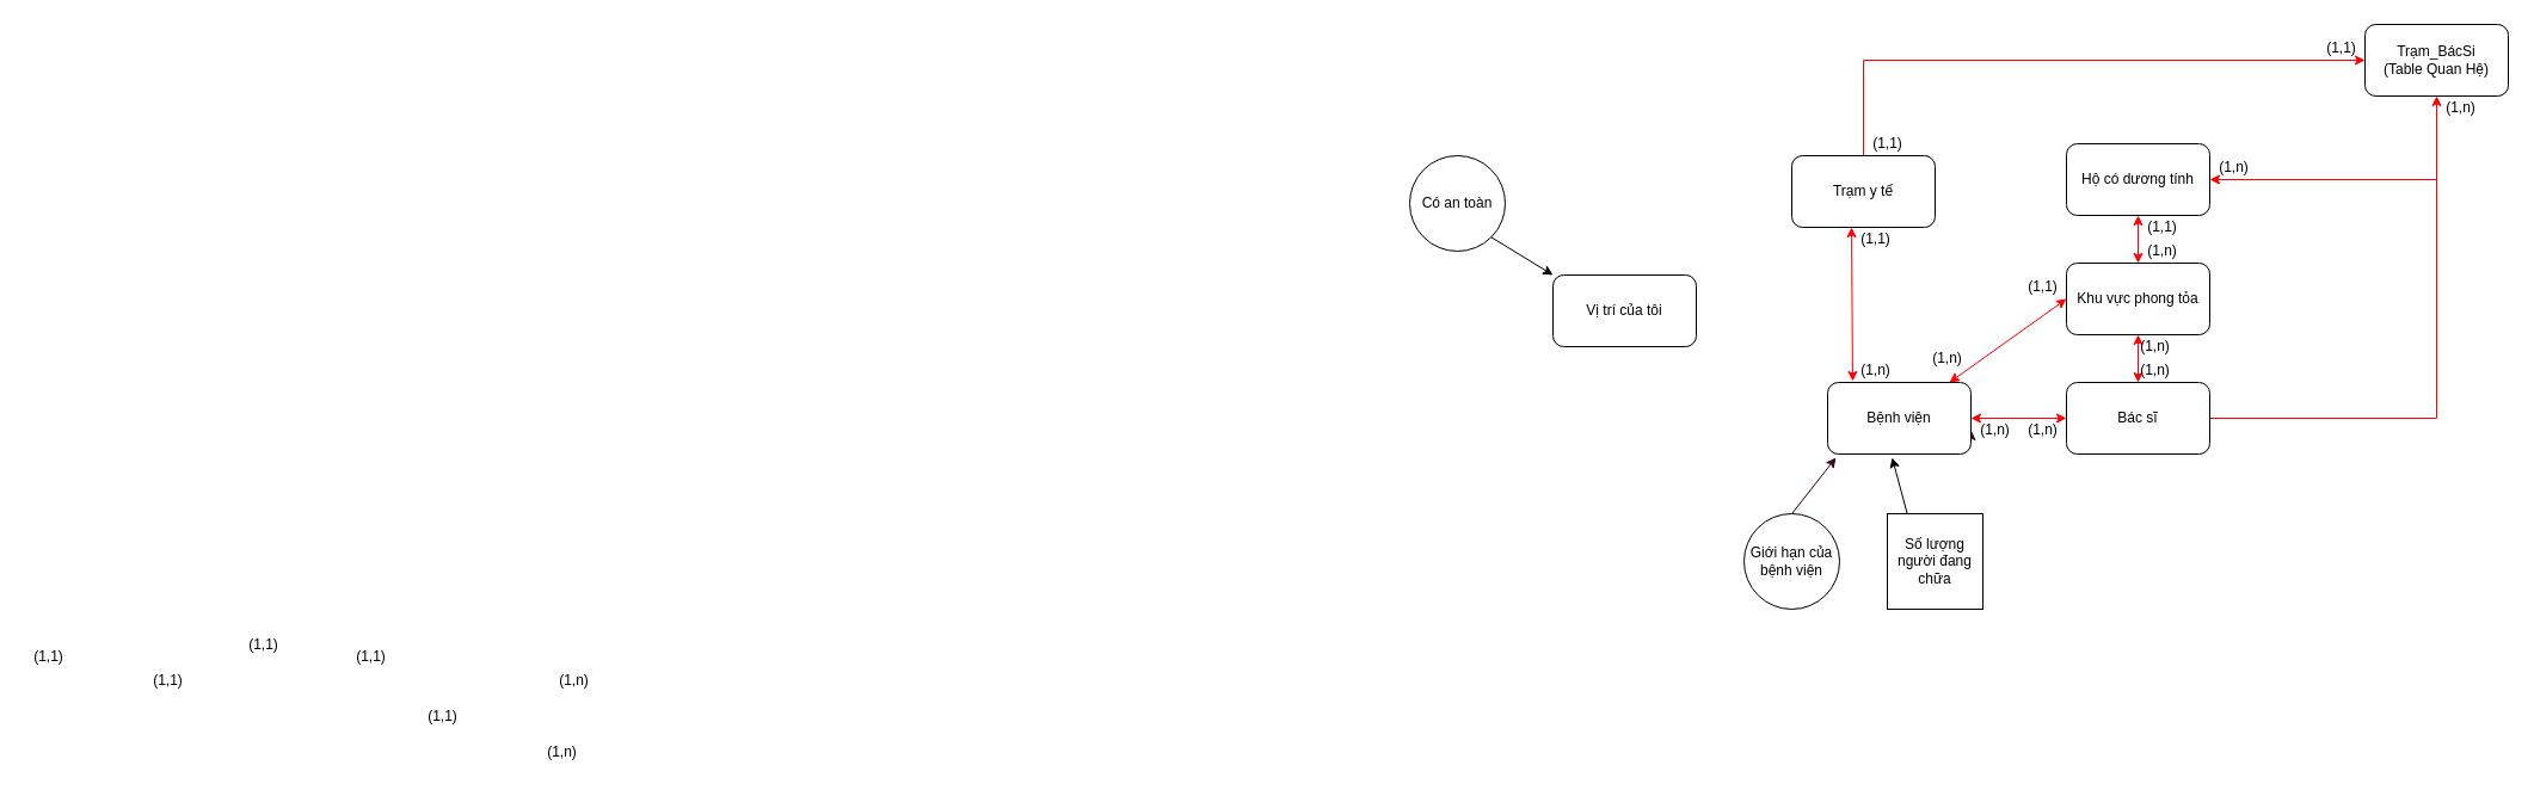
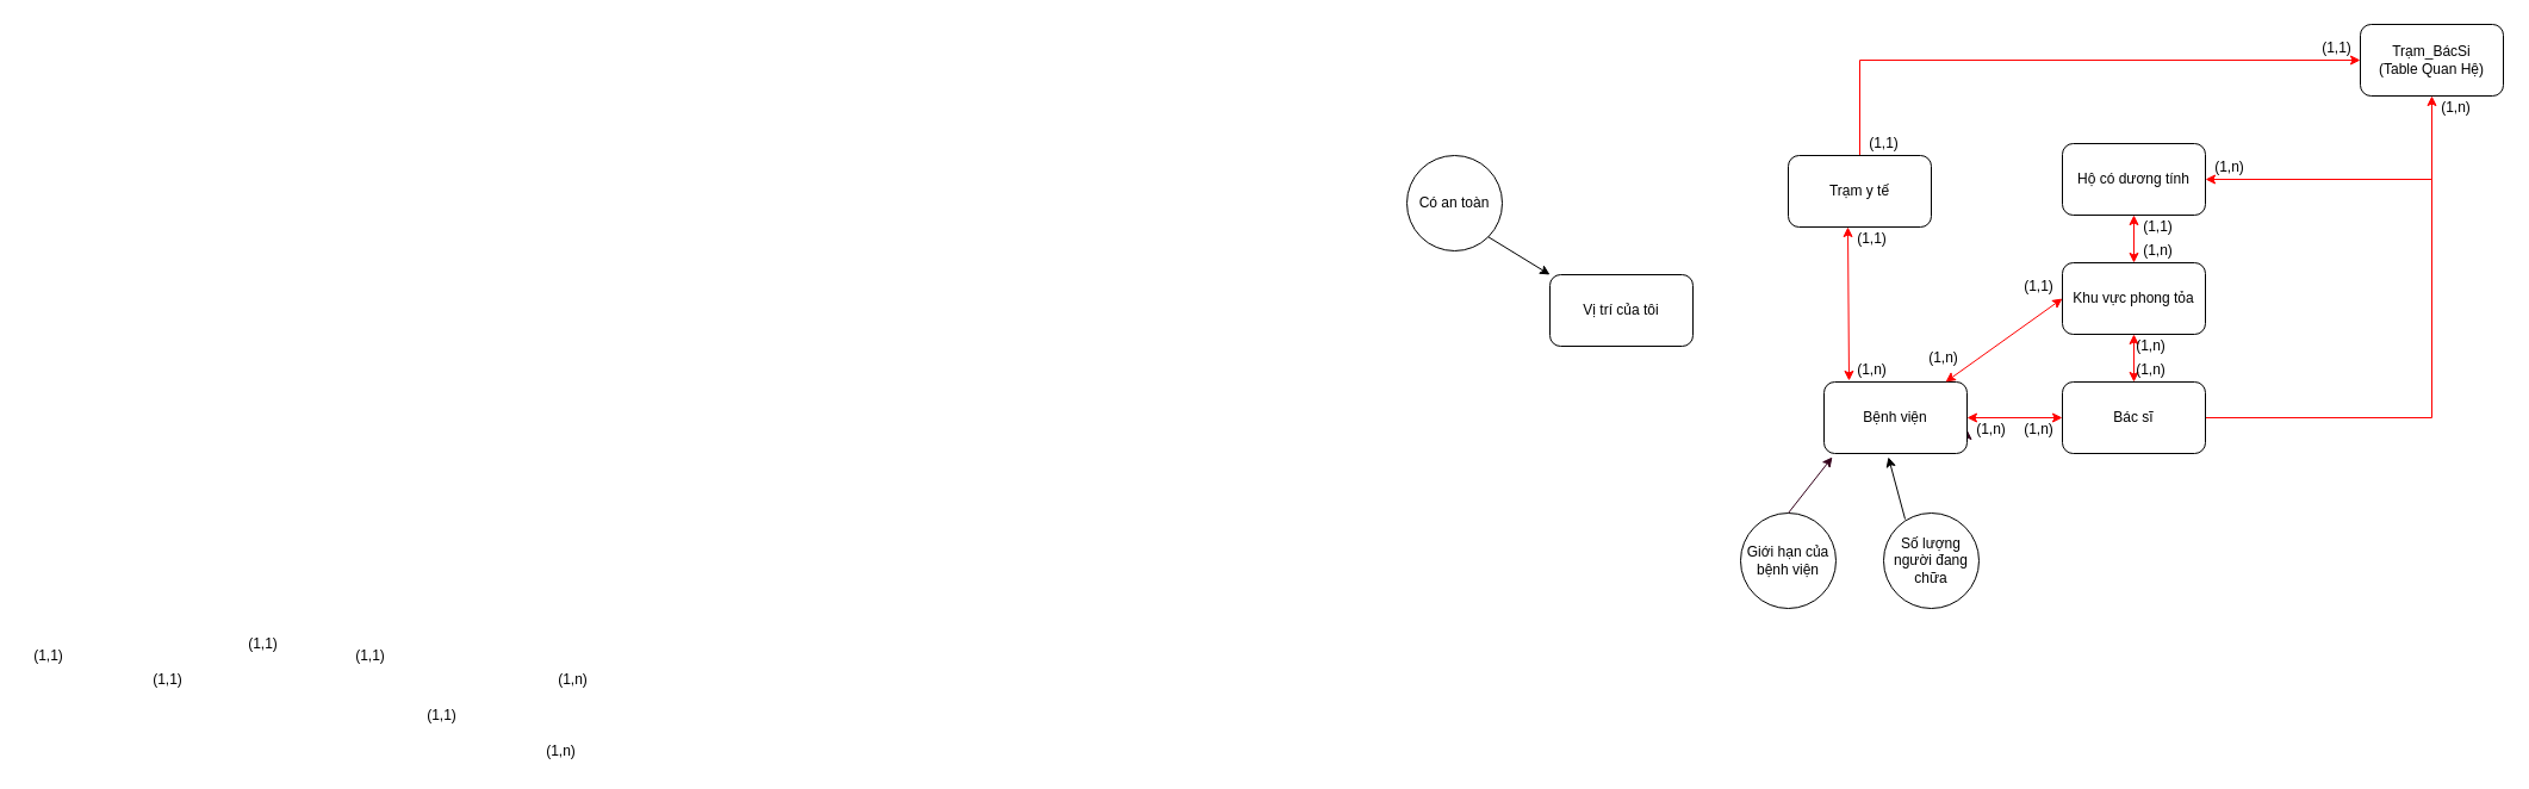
  <mxCell id="0" />
  <mxCell id="1" parent="0" />
  <mxCell id="2" value="Vị trí của tôi" style="rounded=1;whiteSpace=wrap;html=1;" vertex="1" parent="1"><mxGeometry x="1300" y="230" width="120" height="60" as="geometry" /></mxCell>
  <mxCell id="3" value="Có an toàn" style="ellipse;whiteSpace=wrap;html=1;aspect=fixed;" vertex="1" parent="1"><mxGeometry x="1180" y="130" width="80" height="80" as="geometry" /></mxCell>
  <mxCell id="4" value="" style="endArrow=classic;html=1;rounded=0;exitX=1;exitY=1;exitDx=0;exitDy=0;entryX=0;entryY=0;entryDx=0;entryDy=0;" edge="1" parent="1" source="3" target="2"><mxGeometry width="50" height="50" relative="1" as="geometry"><mxPoint x="1800" y="380" as="sourcePoint" /><mxPoint x="1850" y="330" as="targetPoint" /></mxGeometry></mxCell>
  <mxCell id="5" style="edgeStyle=none;rounded=0;orthogonalLoop=1;jettySize=auto;html=1;exitX=1;exitY=0.75;exitDx=0;exitDy=0;strokeColor=#33001A;" edge="1" parent="1" source="6"><mxGeometry relative="1" as="geometry"><mxPoint x="1650" y="360" as="targetPoint" /></mxGeometry></mxCell>
  <mxCell id="6" value="Bệnh viện" style="rounded=1;whiteSpace=wrap;html=1;" vertex="1" parent="1"><mxGeometry x="1530" y="320" width="120" height="60" as="geometry" /></mxCell>
  <mxCell id="7" value="(1,1)" style="text;html=1;align=center;verticalAlign=middle;resizable=0;points=[];autosize=1;strokeColor=none;fillColor=none;" vertex="1" parent="1"><mxGeometry x="120" y="560" width="40" height="20" as="geometry" /></mxCell>
  <mxCell id="8" value="(1,1)" style="text;html=1;align=center;verticalAlign=middle;resizable=0;points=[];autosize=1;strokeColor=none;fillColor=none;" vertex="1" parent="1"><mxGeometry x="290" y="540" width="40" height="20" as="geometry" /></mxCell>
  <mxCell id="9" style="edgeStyle=none;rounded=0;orthogonalLoop=1;jettySize=auto;html=1;exitX=0.225;exitY=0.063;exitDx=0;exitDy=0;entryX=0.45;entryY=1.05;entryDx=0;entryDy=0;exitPerimeter=0;entryPerimeter=0;" edge="1" parent="1" source="10" target="6"><mxGeometry relative="1" as="geometry" /></mxCell>
- <mxCell id="10" value="Số lượng người đang chữa" style="whiteSpace=wrap;html=1;aspect=fixed;rounded=0;" vertex="1" parent="1"><mxGeometry x="1580" y="430" width="80" height="80" as="geometry" /></mxCell>
+ <mxCell id="10" value="Số lượng người đang chữa" style="ellipse;whiteSpace=wrap;html=1;aspect=fixed;" vertex="1" parent="1"><mxGeometry x="1580" y="430" width="80" height="80" as="geometry" /></mxCell>
  <mxCell id="11" style="edgeStyle=none;rounded=0;orthogonalLoop=1;jettySize=auto;html=1;exitX=0.5;exitY=0;exitDx=0;exitDy=0;entryX=0.058;entryY=1.05;entryDx=0;entryDy=0;strokeColor=#33001A;entryPerimeter=0;" edge="1" parent="1" source="12" target="6"><mxGeometry relative="1" as="geometry" /></mxCell>
  <mxCell id="12" value="Giới hạn của bệnh viện" style="ellipse;whiteSpace=wrap;html=1;aspect=fixed;" vertex="1" parent="1"><mxGeometry x="1460" y="430" width="80" height="80" as="geometry" /></mxCell>
  <mxCell id="13" style="edgeStyle=orthogonalEdgeStyle;rounded=0;orthogonalLoop=1;jettySize=auto;html=1;exitX=0.5;exitY=0;exitDx=0;exitDy=0;entryX=0;entryY=0.5;entryDx=0;entryDy=0;strokeColor=#FF0000;" edge="1" parent="1" source="14" target="28"><mxGeometry relative="1" as="geometry" /></mxCell>
  <mxCell id="14" value="Trạm y tế" style="rounded=1;whiteSpace=wrap;html=1;" vertex="1" parent="1"><mxGeometry x="1500" y="130" width="120" height="60" as="geometry" /></mxCell>
  <mxCell id="15" value="" style="endArrow=classic;startArrow=classic;html=1;rounded=0;exitX=0.175;exitY=-0.017;exitDx=0;exitDy=0;strokeColor=#FF0000;exitPerimeter=0;" edge="1" parent="1" source="6"><mxGeometry width="50" height="50" relative="1" as="geometry"><mxPoint x="1400" y="290" as="sourcePoint" /><mxPoint x="1550" y="190" as="targetPoint" /></mxGeometry></mxCell>
  <mxCell id="16" value="(1,1)" style="text;html=1;align=center;verticalAlign=middle;resizable=0;points=[];autosize=1;strokeColor=none;fillColor=none;" vertex="1" parent="1"><mxGeometry x="20" y="540" width="40" height="20" as="geometry" /></mxCell>
  <mxCell id="17" value="(1,1)" style="text;html=1;align=center;verticalAlign=middle;resizable=0;points=[];autosize=1;strokeColor=none;fillColor=none;" vertex="1" parent="1"><mxGeometry x="200" y="530" width="40" height="20" as="geometry" /></mxCell>
  <mxCell id="18" value="(1,1)" style="text;html=1;align=center;verticalAlign=middle;resizable=0;points=[];autosize=1;strokeColor=none;fillColor=none;" vertex="1" parent="1"><mxGeometry x="350" y="590" width="40" height="20" as="geometry" /></mxCell>
  <mxCell id="19" value="(1,n)" style="text;html=1;align=center;verticalAlign=middle;resizable=0;points=[];autosize=1;strokeColor=none;fillColor=none;" vertex="1" parent="1"><mxGeometry x="450" y="620" width="40" height="20" as="geometry" /></mxCell>
  <mxCell id="20" style="edgeStyle=orthogonalEdgeStyle;rounded=0;orthogonalLoop=1;jettySize=auto;html=1;exitX=1;exitY=0.5;exitDx=0;exitDy=0;entryX=0.5;entryY=1;entryDx=0;entryDy=0;strokeColor=#FF0000;" edge="1" parent="1" source="21" target="28"><mxGeometry relative="1" as="geometry"><Array as="points"><mxPoint x="2040" y="350" /></Array></mxGeometry></mxCell>
  <mxCell id="21" value="Bác sĩ" style="rounded=1;whiteSpace=wrap;html=1;" vertex="1" parent="1"><mxGeometry x="1730" y="320" width="120" height="60" as="geometry" /></mxCell>
  <mxCell id="22" value="" style="endArrow=classic;startArrow=classic;html=1;rounded=0;exitX=1;exitY=0.5;exitDx=0;exitDy=0;entryX=0;entryY=0.5;entryDx=0;entryDy=0;strokeColor=#FF0000;" edge="1" parent="1" source="6" target="21"><mxGeometry width="50" height="50" relative="1" as="geometry"><mxPoint x="1580" y="390" as="sourcePoint" /><mxPoint x="1580" y="490" as="targetPoint" /></mxGeometry></mxCell>
  <mxCell id="23" value="(1,n)" style="text;html=1;align=center;verticalAlign=middle;resizable=0;points=[];autosize=1;strokeColor=none;fillColor=none;" vertex="1" parent="1"><mxGeometry x="460" y="560" width="40" height="20" as="geometry" /></mxCell>
  <mxCell id="24" value="(1,1)" style="text;html=1;align=center;verticalAlign=middle;resizable=0;points=[];autosize=1;strokeColor=none;fillColor=none;" vertex="1" parent="1"><mxGeometry x="1550" y="190" width="40" height="20" as="geometry" /></mxCell>
  <mxCell id="25" value="Khu vực phong tỏa" style="rounded=1;whiteSpace=wrap;html=1;" vertex="1" parent="1"><mxGeometry x="1730" y="220" width="120" height="60" as="geometry" /></mxCell>
  <mxCell id="26" value="Hộ có dương tính" style="rounded=1;whiteSpace=wrap;html=1;" vertex="1" parent="1"><mxGeometry x="1730" y="120" width="120" height="60" as="geometry" /></mxCell>
  <mxCell id="27" value="" style="endArrow=classic;startArrow=classic;html=1;rounded=0;entryX=0;entryY=0.5;entryDx=0;entryDy=0;strokeColor=#FF0000;" edge="1" parent="1" source="6" target="25"><mxGeometry width="50" height="50" relative="1" as="geometry"><mxPoint x="1660" y="360" as="sourcePoint" /><mxPoint x="1740" y="360" as="targetPoint" /></mxGeometry></mxCell>
  <mxCell id="28" value="Trạm_BácSi&lt;br&gt;(Table Quan Hệ)" style="rounded=1;whiteSpace=wrap;html=1;" vertex="1" parent="1"><mxGeometry x="1980" y="20" width="120" height="60" as="geometry" /></mxCell>
  <mxCell id="29" value="" style="endArrow=classic;startArrow=classic;html=1;rounded=0;exitX=0.5;exitY=0;exitDx=0;exitDy=0;entryX=0.5;entryY=1;entryDx=0;entryDy=0;strokeColor=#FF0000;" edge="1" parent="1" source="21" target="25"><mxGeometry width="50" height="50" relative="1" as="geometry"><mxPoint x="1660" y="360" as="sourcePoint" /><mxPoint x="1740" y="360" as="targetPoint" /></mxGeometry></mxCell>
  <mxCell id="30" value="" style="endArrow=classic;startArrow=classic;html=1;rounded=0;strokeColor=#FF0000;elbow=vertical;entryX=0.5;entryY=1;entryDx=0;entryDy=0;exitX=0.5;exitY=0;exitDx=0;exitDy=0;" edge="1" parent="1" source="25" target="26"><mxGeometry width="50" height="50" relative="1" as="geometry"><mxPoint x="1610" y="300" as="sourcePoint" /><mxPoint x="1660" y="250" as="targetPoint" /></mxGeometry></mxCell>
  <mxCell id="31" value="" style="endArrow=classic;html=1;rounded=0;strokeColor=#FF0000;elbow=vertical;entryX=1;entryY=0.5;entryDx=0;entryDy=0;" edge="1" parent="1" target="26"><mxGeometry width="50" height="50" relative="1" as="geometry"><mxPoint x="2040" y="150" as="sourcePoint" /><mxPoint x="1660" y="260" as="targetPoint" /></mxGeometry></mxCell>
  <mxCell id="32" value="(1,n)" style="text;html=1;align=center;verticalAlign=middle;resizable=0;points=[];autosize=1;strokeColor=none;fillColor=none;" vertex="1" parent="1"><mxGeometry x="1550" y="300" width="40" height="20" as="geometry" /></mxCell>
  <mxCell id="33" value="(1,n)" style="text;html=1;align=center;verticalAlign=middle;resizable=0;points=[];autosize=1;strokeColor=none;fillColor=none;" vertex="1" parent="1"><mxGeometry x="1610" y="290" width="40" height="20" as="geometry" /></mxCell>
  <mxCell id="34" value="(1,1)" style="text;html=1;align=center;verticalAlign=middle;resizable=0;points=[];autosize=1;strokeColor=none;fillColor=none;" vertex="1" parent="1"><mxGeometry x="1690" y="230" width="40" height="20" as="geometry" /></mxCell>
  <mxCell id="35" value="(1,n)" style="text;html=1;align=center;verticalAlign=middle;resizable=0;points=[];autosize=1;strokeColor=none;fillColor=none;" vertex="1" parent="1"><mxGeometry x="1650" y="350" width="40" height="20" as="geometry" /></mxCell>
  <mxCell id="36" value="(1,n)" style="text;html=1;align=center;verticalAlign=middle;resizable=0;points=[];autosize=1;strokeColor=none;fillColor=none;" vertex="1" parent="1"><mxGeometry x="1690" y="350" width="40" height="20" as="geometry" /></mxCell>
  <mxCell id="37" value="(1,n)" style="text;html=1;align=center;verticalAlign=middle;resizable=0;points=[];autosize=1;strokeColor=none;fillColor=none;" vertex="1" parent="1"><mxGeometry x="1784" y="300" width="40" height="20" as="geometry" /></mxCell>
  <mxCell id="38" value="(1,n)" style="text;html=1;align=center;verticalAlign=middle;resizable=0;points=[];autosize=1;strokeColor=none;fillColor=none;" vertex="1" parent="1"><mxGeometry x="1784" y="280" width="40" height="20" as="geometry" /></mxCell>
  <mxCell id="39" value="(1,n)" style="text;html=1;align=center;verticalAlign=middle;resizable=0;points=[];autosize=1;strokeColor=none;fillColor=none;" vertex="1" parent="1"><mxGeometry x="1790" y="200" width="40" height="20" as="geometry" /></mxCell>
  <mxCell id="40" value="(1,1)" style="text;html=1;align=center;verticalAlign=middle;resizable=0;points=[];autosize=1;strokeColor=none;fillColor=none;" vertex="1" parent="1"><mxGeometry x="1790" y="180" width="40" height="20" as="geometry" /></mxCell>
  <mxCell id="41" value="(1,n)" style="text;html=1;align=center;verticalAlign=middle;resizable=0;points=[];autosize=1;strokeColor=none;fillColor=none;" vertex="1" parent="1"><mxGeometry x="1850" y="130" width="40" height="20" as="geometry" /></mxCell>
  <mxCell id="42" value="(1,n)" style="text;html=1;align=center;verticalAlign=middle;resizable=0;points=[];autosize=1;strokeColor=none;fillColor=none;" vertex="1" parent="1"><mxGeometry x="2040" y="80" width="40" height="20" as="geometry" /></mxCell>
  <mxCell id="43" value="(1,1)" style="text;html=1;align=center;verticalAlign=middle;resizable=0;points=[];autosize=1;strokeColor=none;fillColor=none;" vertex="1" parent="1"><mxGeometry x="1560" y="110" width="40" height="20" as="geometry" /></mxCell>
  <mxCell id="44" value="(1,1)" style="text;html=1;align=center;verticalAlign=middle;resizable=0;points=[];autosize=1;strokeColor=none;fillColor=none;" vertex="1" parent="1"><mxGeometry x="1940" y="30" width="40" height="20" as="geometry" /></mxCell>
